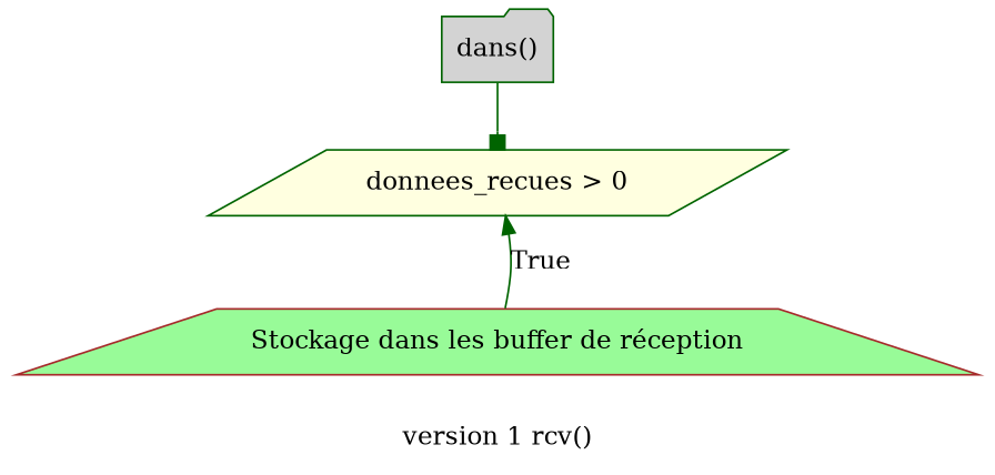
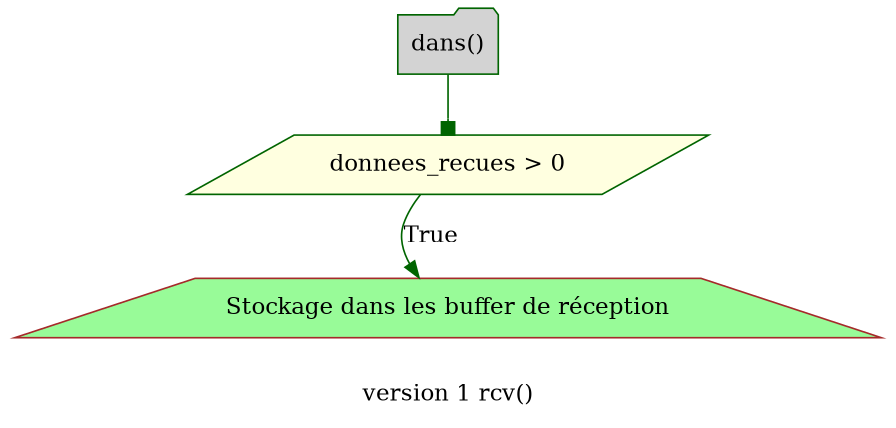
  digraph {
    label="version 1 rcv()"
    node [color=darkgreen style=filled]
    edge [color=darkgreen]
    n1 [fillcolor=lightgrey label="dans()" shape=folder]
    n2 [fillcolor=lightyellow label="donnees_recues > 0" shape=parallelogram]
    n3 [color=brown fillcolor=palegreen label="Stockage dans les buffer de réception" shape=trapezium]
    n1 -> n2 [arrowhead=box]
-   n3 -> n2 [arrowhead=normal label=True]
+   n2 -> n3 [arrowhead=normal label=True]
  }
